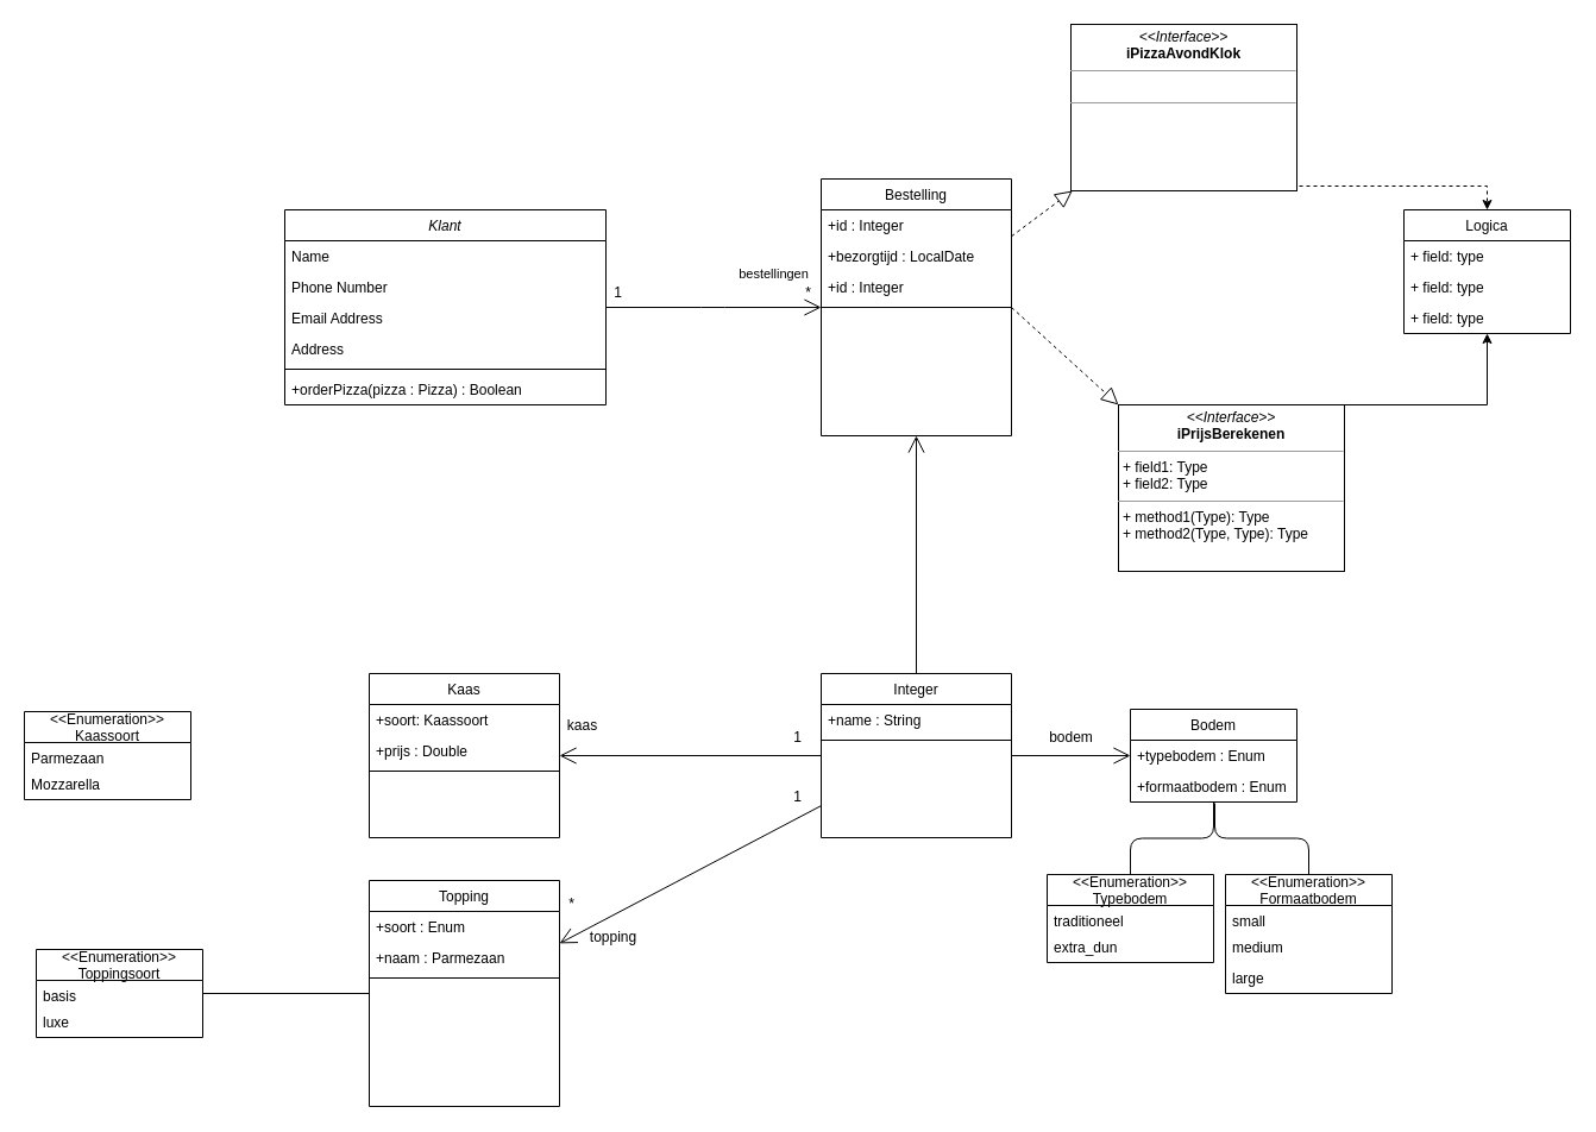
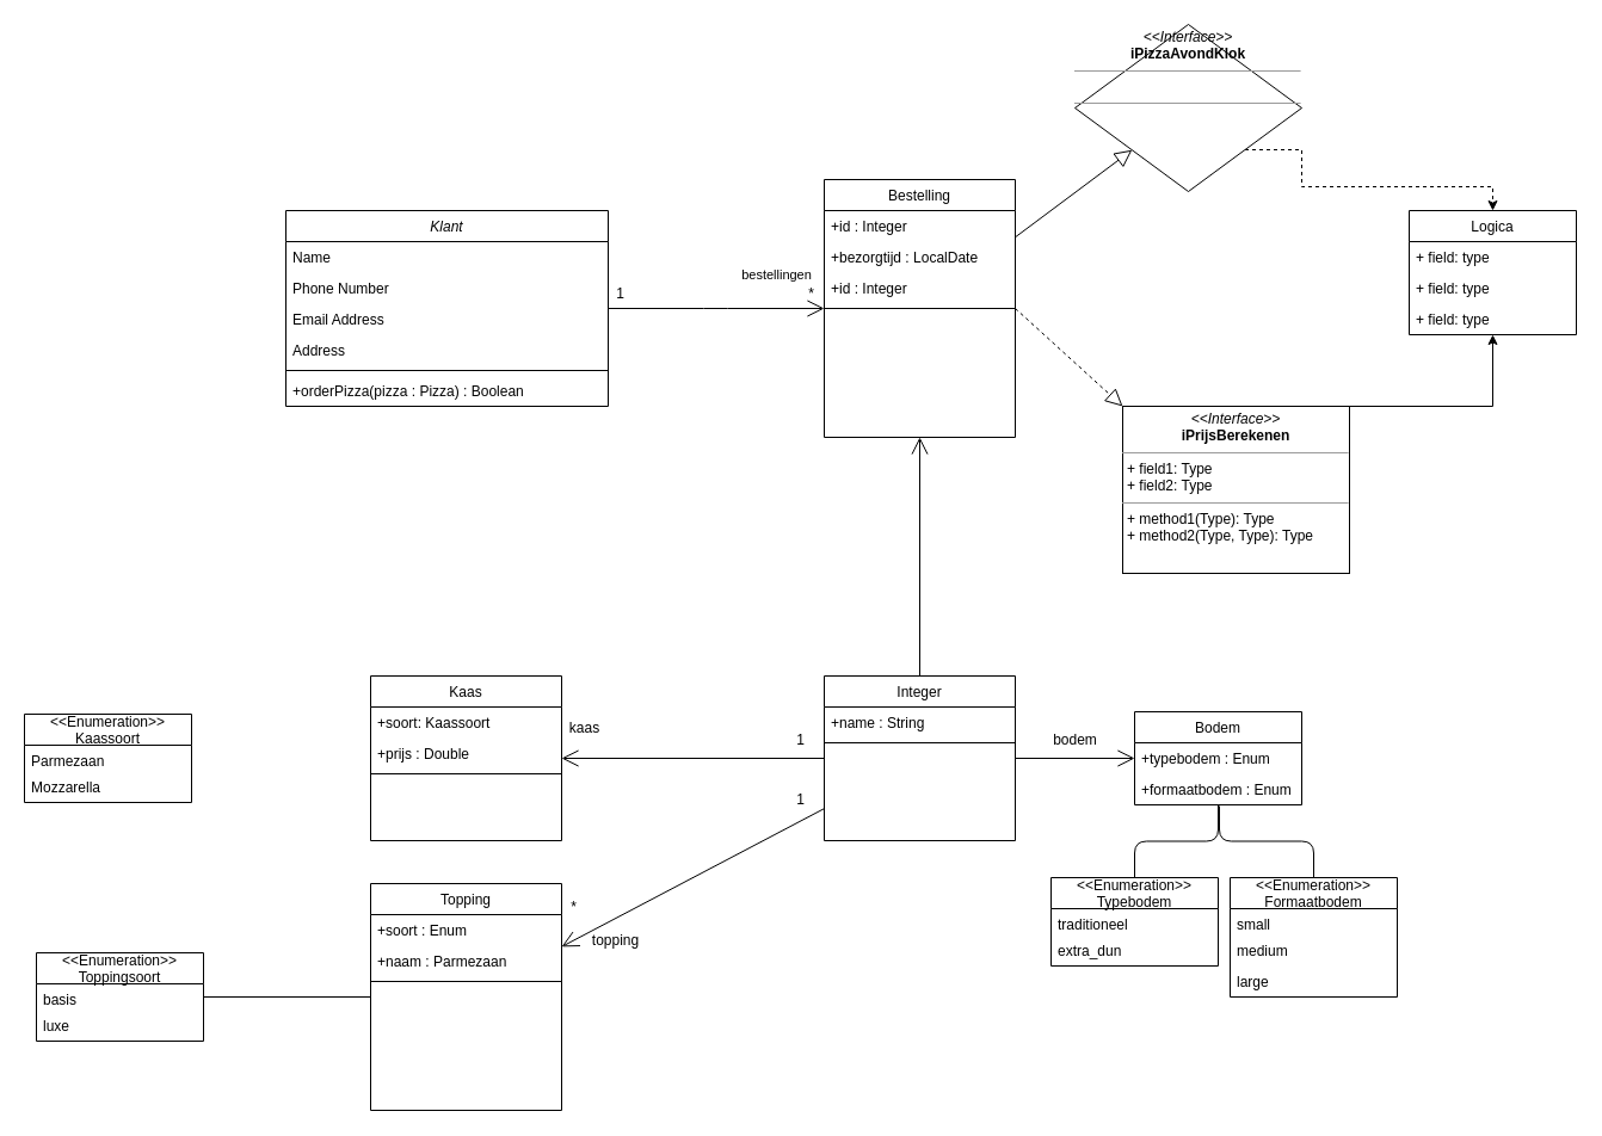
  <mxCell id="0" />
  <mxCell id="1" parent="0" />
  <mxCell id="2" value="bestellingen" style="endArrow=open;endSize=12;html=1;" parent="1" source="41" target="50" edge="1"><mxGeometry x="0.558" y="28" width="160" relative="1" as="geometry"><mxPoint x="529" y="256" as="sourcePoint" /><mxPoint x="689" y="256" as="targetPoint" /><Array as="points"><mxPoint x="599" y="258" /></Array><mxPoint as="offset" /></mxGeometry></mxCell>
  <mxCell id="3" value="1" style="text;html=1;align=center;verticalAlign=middle;resizable=0;points=[];autosize=1;" parent="1" vertex="1"><mxGeometry x="509" y="236" width="20" height="20" as="geometry" /></mxCell>
  <mxCell id="4" value="*" style="text;html=1;align=center;verticalAlign=middle;resizable=0;points=[];autosize=1;" parent="1" vertex="1"><mxGeometry x="669" y="236" width="20" height="20" as="geometry" /></mxCell>
  <mxCell id="5" value="" style="endArrow=open;endFill=1;endSize=12;html=1;" parent="1" source="6" target="27" edge="1"><mxGeometry width="160" relative="1" as="geometry"><mxPoint x="570" y="530" as="sourcePoint" /><mxPoint x="590" y="600" as="targetPoint" /></mxGeometry></mxCell>
  <mxCell id="6" value="Integer" style="swimlane;fontStyle=0;align=center;verticalAlign=top;childLayout=stackLayout;horizontal=1;startSize=26;horizontalStack=0;resizeParent=1;resizeLast=0;collapsible=1;marginBottom=0;rounded=0;shadow=0;strokeWidth=1;" parent="1" vertex="1"><mxGeometry x="690" y="566" width="160" height="138" as="geometry"><mxRectangle x="130" y="380" width="160" height="26" as="alternateBounds" /></mxGeometry></mxCell>
  <mxCell id="7" value="+name : String" style="text;align=left;verticalAlign=top;spacingLeft=4;spacingRight=4;overflow=hidden;rotatable=0;points=[[0,0.5],[1,0.5]];portConstraint=eastwest;" parent="6" vertex="1"><mxGeometry y="26" width="160" height="26" as="geometry" /></mxCell>
  <mxCell id="8" value="" style="line;html=1;strokeWidth=1;align=left;verticalAlign=middle;spacingTop=-1;spacingLeft=3;spacingRight=3;rotatable=0;labelPosition=right;points=[];portConstraint=eastwest;" parent="6" vertex="1"><mxGeometry y="52" width="160" height="8" as="geometry" /></mxCell>
  <mxCell id="9" value="" style="endArrow=none;html=1;edgeStyle=orthogonalEdgeStyle;exitX=0.507;exitY=1.038;exitDx=0;exitDy=0;exitPerimeter=0;" parent="1" source="21" target="14" edge="1"><mxGeometry relative="1" as="geometry"><mxPoint x="780" y="840" as="sourcePoint" /><mxPoint x="940" y="840" as="targetPoint" /></mxGeometry></mxCell>
  <mxCell id="10" value="" style="endArrow=none;html=1;edgeStyle=orthogonalEdgeStyle;" parent="1" source="19" target="11" edge="1"><mxGeometry relative="1" as="geometry"><mxPoint x="790" y="850" as="sourcePoint" /><mxPoint x="950" y="850" as="targetPoint" /></mxGeometry></mxCell>
  <mxCell id="11" value="&lt;&lt;Enumeration&gt;&gt;&#10;Typebodem" style="swimlane;fontStyle=0;childLayout=stackLayout;horizontal=1;startSize=26;fillColor=none;horizontalStack=0;resizeParent=1;resizeParentMax=0;resizeLast=0;collapsible=1;marginBottom=0;" parent="1" vertex="1"><mxGeometry x="880" y="735" width="140" height="74" as="geometry" /></mxCell>
  <mxCell id="12" value="traditioneel" style="text;strokeColor=none;fillColor=none;align=left;verticalAlign=top;spacingLeft=4;spacingRight=4;overflow=hidden;rotatable=0;points=[[0,0.5],[1,0.5]];portConstraint=eastwest;" parent="11" vertex="1"><mxGeometry y="26" width="140" height="22" as="geometry" /></mxCell>
  <mxCell id="13" value="extra_dun" style="text;strokeColor=none;fillColor=none;align=left;verticalAlign=top;spacingLeft=4;spacingRight=4;overflow=hidden;rotatable=0;points=[[0,0.5],[1,0.5]];portConstraint=eastwest;" parent="11" vertex="1"><mxGeometry y="48" width="140" height="26" as="geometry" /></mxCell>
  <mxCell id="14" value="&lt;&lt;Enumeration&gt;&gt;&#10;Formaatbodem" style="swimlane;fontStyle=0;childLayout=stackLayout;horizontal=1;startSize=26;fillColor=none;horizontalStack=0;resizeParent=1;resizeParentMax=0;resizeLast=0;collapsible=1;marginBottom=0;" parent="1" vertex="1"><mxGeometry x="1030" y="735" width="140" height="100" as="geometry" /></mxCell>
  <mxCell id="15" value="small" style="text;strokeColor=none;fillColor=none;align=left;verticalAlign=top;spacingLeft=4;spacingRight=4;overflow=hidden;rotatable=0;points=[[0,0.5],[1,0.5]];portConstraint=eastwest;" parent="14" vertex="1"><mxGeometry y="26" width="140" height="22" as="geometry" /></mxCell>
  <mxCell id="16" value="medium" style="text;strokeColor=none;fillColor=none;align=left;verticalAlign=top;spacingLeft=4;spacingRight=4;overflow=hidden;rotatable=0;points=[[0,0.5],[1,0.5]];portConstraint=eastwest;" parent="14" vertex="1"><mxGeometry y="48" width="140" height="26" as="geometry" /></mxCell>
  <mxCell id="17" value="large" style="text;strokeColor=none;fillColor=none;align=left;verticalAlign=top;spacingLeft=4;spacingRight=4;overflow=hidden;rotatable=0;points=[[0,0.5],[1,0.5]];portConstraint=eastwest;" parent="14" vertex="1"><mxGeometry y="74" width="140" height="26" as="geometry" /></mxCell>
  <mxCell id="18" value="" style="endArrow=open;endFill=1;endSize=12;html=1;" parent="1" source="6" target="19" edge="1"><mxGeometry width="160" relative="1" as="geometry"><mxPoint x="630" y="740" as="sourcePoint" /><mxPoint x="890" y="680" as="targetPoint" /></mxGeometry></mxCell>
  <mxCell id="19" value="Bodem" style="swimlane;fontStyle=0;childLayout=stackLayout;horizontal=1;startSize=26;fillColor=none;horizontalStack=0;resizeParent=1;resizeParentMax=0;resizeLast=0;collapsible=1;marginBottom=0;" parent="1" vertex="1"><mxGeometry x="950" y="596" width="140" height="78" as="geometry" /></mxCell>
  <mxCell id="20" value="+typebodem : Enum" style="text;strokeColor=none;fillColor=none;align=left;verticalAlign=top;spacingLeft=4;spacingRight=4;overflow=hidden;rotatable=0;points=[[0,0.5],[1,0.5]];portConstraint=eastwest;" parent="19" vertex="1"><mxGeometry y="26" width="140" height="26" as="geometry" /></mxCell>
  <mxCell id="21" value="+formaatbodem : Enum" style="text;strokeColor=none;fillColor=none;align=left;verticalAlign=top;spacingLeft=4;spacingRight=4;overflow=hidden;rotatable=0;points=[[0,0.5],[1,0.5]];portConstraint=eastwest;" parent="19" vertex="1"><mxGeometry y="52" width="140" height="26" as="geometry" /></mxCell>
  <mxCell id="22" value="bodem" style="text;html=1;align=center;verticalAlign=middle;resizable=0;points=[];autosize=1;" parent="1" vertex="1"><mxGeometry x="875" y="610" width="50" height="20" as="geometry" /></mxCell>
  <mxCell id="23" value="Topping" style="swimlane;fontStyle=0;align=center;verticalAlign=top;childLayout=stackLayout;horizontal=1;startSize=26;horizontalStack=0;resizeParent=1;resizeLast=0;collapsible=1;marginBottom=0;rounded=0;shadow=0;strokeWidth=1;" parent="1" vertex="1"><mxGeometry x="310" y="740" width="160" height="190" as="geometry"><mxRectangle x="130" y="380" width="160" height="26" as="alternateBounds" /></mxGeometry></mxCell>
  <mxCell id="24" value="+soort : Enum" style="text;align=left;verticalAlign=top;spacingLeft=4;spacingRight=4;overflow=hidden;rotatable=0;points=[[0,0.5],[1,0.5]];portConstraint=eastwest;" parent="23" vertex="1"><mxGeometry y="26" width="160" height="26" as="geometry" /></mxCell>
  <mxCell id="25" value="+naam : Parmezaan" style="text;align=left;verticalAlign=top;spacingLeft=4;spacingRight=4;overflow=hidden;rotatable=0;points=[[0,0.5],[1,0.5]];portConstraint=eastwest;" parent="23" vertex="1"><mxGeometry y="52" width="160" height="26" as="geometry" /></mxCell>
  <mxCell id="26" value="" style="line;html=1;strokeWidth=1;align=left;verticalAlign=middle;spacingTop=-1;spacingLeft=3;spacingRight=3;rotatable=0;labelPosition=right;points=[];portConstraint=eastwest;" parent="23" vertex="1"><mxGeometry y="78" width="160" height="8" as="geometry" /></mxCell>
  <mxCell id="27" value="Kaas" style="swimlane;fontStyle=0;align=center;verticalAlign=top;childLayout=stackLayout;horizontal=1;startSize=26;horizontalStack=0;resizeParent=1;resizeLast=0;collapsible=1;marginBottom=0;rounded=0;shadow=0;strokeWidth=1;" parent="1" vertex="1"><mxGeometry x="310" y="566" width="160" height="138" as="geometry"><mxRectangle x="130" y="380" width="160" height="26" as="alternateBounds" /></mxGeometry></mxCell>
  <mxCell id="28" value="+soort: Kaassoort" style="text;align=left;verticalAlign=top;spacingLeft=4;spacingRight=4;overflow=hidden;rotatable=0;points=[[0,0.5],[1,0.5]];portConstraint=eastwest;" parent="27" vertex="1"><mxGeometry y="26" width="160" height="26" as="geometry" /></mxCell>
  <mxCell id="29" value="+prijs : Double" style="text;align=left;verticalAlign=top;spacingLeft=4;spacingRight=4;overflow=hidden;rotatable=0;points=[[0,0.5],[1,0.5]];portConstraint=eastwest;rounded=0;shadow=0;html=0;" parent="27" vertex="1"><mxGeometry y="52" width="160" height="26" as="geometry" /></mxCell>
  <mxCell id="30" value="" style="line;html=1;strokeWidth=1;align=left;verticalAlign=middle;spacingTop=-1;spacingLeft=3;spacingRight=3;rotatable=0;labelPosition=right;points=[];portConstraint=eastwest;" parent="27" vertex="1"><mxGeometry y="78" width="160" height="8" as="geometry" /></mxCell>
  <mxCell id="31" value="" style="endArrow=open;endFill=1;endSize=12;html=1;" parent="1" source="6" target="23" edge="1"><mxGeometry width="160" relative="1" as="geometry"><mxPoint x="480" y="645" as="sourcePoint" /><mxPoint x="640" y="800" as="targetPoint" /></mxGeometry></mxCell>
  <mxCell id="32" value="" style="endArrow=none;html=1;edgeStyle=orthogonalEdgeStyle;" parent="1" source="36" target="23" edge="1"><mxGeometry relative="1" as="geometry"><mxPoint x="40" y="880" as="sourcePoint" /><mxPoint x="200" y="880" as="targetPoint" /></mxGeometry></mxCell>
  <mxCell id="33" value="&lt;&lt;Enumeration&gt;&gt;&#10;Kaassoort" style="swimlane;fontStyle=0;childLayout=stackLayout;horizontal=1;startSize=26;fillColor=none;horizontalStack=0;resizeParent=1;resizeParentMax=0;resizeLast=0;collapsible=1;marginBottom=0;" parent="1" vertex="1"><mxGeometry x="20" y="598" width="140" height="74" as="geometry" /></mxCell>
  <mxCell id="34" value="Parmezaan" style="text;strokeColor=none;fillColor=none;align=left;verticalAlign=top;spacingLeft=4;spacingRight=4;overflow=hidden;rotatable=0;points=[[0,0.5],[1,0.5]];portConstraint=eastwest;" parent="33" vertex="1"><mxGeometry y="26" width="140" height="22" as="geometry" /></mxCell>
  <mxCell id="35" value="Mozzarella" style="text;strokeColor=none;fillColor=none;align=left;verticalAlign=top;spacingLeft=4;spacingRight=4;overflow=hidden;rotatable=0;points=[[0,0.5],[1,0.5]];portConstraint=eastwest;" parent="33" vertex="1"><mxGeometry y="48" width="140" height="26" as="geometry" /></mxCell>
  <mxCell id="36" value="&lt;&lt;Enumeration&gt;&gt;&#10;Toppingsoort" style="swimlane;fontStyle=0;childLayout=stackLayout;horizontal=1;startSize=26;fillColor=none;horizontalStack=0;resizeParent=1;resizeParentMax=0;resizeLast=0;collapsible=1;marginBottom=0;" parent="1" vertex="1"><mxGeometry x="30" y="798" width="140" height="74" as="geometry" /></mxCell>
  <mxCell id="37" value="basis" style="text;strokeColor=none;fillColor=none;align=left;verticalAlign=top;spacingLeft=4;spacingRight=4;overflow=hidden;rotatable=0;points=[[0,0.5],[1,0.5]];portConstraint=eastwest;" parent="36" vertex="1"><mxGeometry y="26" width="140" height="22" as="geometry" /></mxCell>
  <mxCell id="38" value="luxe" style="text;strokeColor=none;fillColor=none;align=left;verticalAlign=top;spacingLeft=4;spacingRight=4;overflow=hidden;rotatable=0;points=[[0,0.5],[1,0.5]];portConstraint=eastwest;" parent="36" vertex="1"><mxGeometry y="48" width="140" height="26" as="geometry" /></mxCell>
  <mxCell id="39" value="kaas" style="text;html=1;align=center;verticalAlign=middle;resizable=0;points=[];autosize=1;" parent="1" vertex="1"><mxGeometry x="469" y="600" width="40" height="20" as="geometry" /></mxCell>
  <mxCell id="40" value="topping" style="text;html=1;align=center;verticalAlign=middle;resizable=0;points=[];autosize=1;" parent="1" vertex="1"><mxGeometry x="490" y="778" width="50" height="20" as="geometry" /></mxCell>
  <mxCell id="41" value="Klant" style="swimlane;fontStyle=2;align=center;verticalAlign=top;childLayout=stackLayout;horizontal=1;startSize=26;horizontalStack=0;resizeParent=1;resizeLast=0;collapsible=1;marginBottom=0;rounded=0;shadow=0;strokeWidth=1;" parent="1" vertex="1"><mxGeometry x="239" y="176" width="270" height="164" as="geometry"><mxRectangle x="230" y="140" width="160" height="26" as="alternateBounds" /></mxGeometry></mxCell>
  <mxCell id="42" value="Name" style="text;align=left;verticalAlign=top;spacingLeft=4;spacingRight=4;overflow=hidden;rotatable=0;points=[[0,0.5],[1,0.5]];portConstraint=eastwest;" parent="41" vertex="1"><mxGeometry y="26" width="270" height="26" as="geometry" /></mxCell>
  <mxCell id="43" value="Phone Number" style="text;align=left;verticalAlign=top;spacingLeft=4;spacingRight=4;overflow=hidden;rotatable=0;points=[[0,0.5],[1,0.5]];portConstraint=eastwest;rounded=0;shadow=0;html=0;" parent="41" vertex="1"><mxGeometry y="52" width="270" height="26" as="geometry" /></mxCell>
  <mxCell id="44" value="Email Address" style="text;align=left;verticalAlign=top;spacingLeft=4;spacingRight=4;overflow=hidden;rotatable=0;points=[[0,0.5],[1,0.5]];portConstraint=eastwest;rounded=0;shadow=0;html=0;" parent="41" vertex="1"><mxGeometry y="78" width="270" height="26" as="geometry" /></mxCell>
  <mxCell id="45" value="Address" style="text;align=left;verticalAlign=top;spacingLeft=4;spacingRight=4;overflow=hidden;rotatable=0;points=[[0,0.5],[1,0.5]];portConstraint=eastwest;rounded=0;shadow=0;html=0;" parent="41" vertex="1"><mxGeometry y="104" width="270" height="26" as="geometry" /></mxCell>
  <mxCell id="46" value="" style="line;html=1;strokeWidth=1;align=left;verticalAlign=middle;spacingTop=-1;spacingLeft=3;spacingRight=3;rotatable=0;labelPosition=right;points=[];portConstraint=eastwest;" parent="41" vertex="1"><mxGeometry y="130" width="270" height="8" as="geometry" /></mxCell>
  <mxCell id="47" value="+orderPizza(pizza : Pizza) : Boolean" style="text;align=left;verticalAlign=top;spacingLeft=4;spacingRight=4;overflow=hidden;rotatable=0;points=[[0,0.5],[1,0.5]];portConstraint=eastwest;" parent="41" vertex="1"><mxGeometry y="138" width="270" height="26" as="geometry" /></mxCell>
  <mxCell id="48" style="edgeStyle=orthogonalEdgeStyle;rounded=0;orthogonalLoop=1;jettySize=auto;html=1;exitX=1;exitY=0;exitDx=0;exitDy=0;" edge="1" parent="1" source="49" target="63"><mxGeometry relative="1" as="geometry"><Array as="points"><mxPoint x="1250" y="340" /></Array></mxGeometry></mxCell>
  <mxCell id="49" value="&lt;p style=&quot;margin: 0px ; margin-top: 4px ; text-align: center&quot;&gt;&lt;i&gt;&amp;lt;&amp;lt;Interface&amp;gt;&amp;gt;&lt;/i&gt;&lt;br&gt;&lt;b&gt;iPrijsBerekenen&lt;/b&gt;&lt;/p&gt;&lt;hr size=&quot;1&quot;&gt;&lt;p style=&quot;margin: 0px ; margin-left: 4px&quot;&gt;+ field1: Type&lt;br&gt;+ field2: Type&lt;/p&gt;&lt;hr size=&quot;1&quot;&gt;&lt;p style=&quot;margin: 0px ; margin-left: 4px&quot;&gt;+ method1(Type): Type&lt;br&gt;+ method2(Type, Type): Type&lt;/p&gt;" style="verticalAlign=top;align=left;overflow=fill;fontSize=12;fontFamily=Helvetica;html=1;" parent="1" vertex="1"><mxGeometry x="940" y="340" width="190" height="140" as="geometry" /></mxCell>
  <mxCell id="50" value="Bestelling" style="swimlane;fontStyle=0;align=center;verticalAlign=top;childLayout=stackLayout;horizontal=1;startSize=26;horizontalStack=0;resizeParent=1;resizeLast=0;collapsible=1;marginBottom=0;rounded=0;shadow=0;strokeWidth=1;" parent="1" vertex="1"><mxGeometry x="690" width="160" height="216" as="geometry" y="150"><mxRectangle x="550" y="140" width="160" height="26" as="alternateBounds" /></mxGeometry></mxCell>
  <mxCell id="51" value="+id : Integer" style="text;align=left;verticalAlign=top;spacingLeft=4;spacingRight=4;overflow=hidden;rotatable=0;points=[[0,0.5],[1,0.5]];portConstraint=eastwest;rounded=0;shadow=0;html=0;" parent="50" vertex="1"><mxGeometry y="26" width="160" height="26" as="geometry" /></mxCell>
  <mxCell id="52" value="+bezorgtijd : LocalDate" style="text;align=left;verticalAlign=top;spacingLeft=4;spacingRight=4;overflow=hidden;rotatable=0;points=[[0,0.5],[1,0.5]];portConstraint=eastwest;rounded=0;shadow=0;html=0;" parent="50" vertex="1"><mxGeometry y="52" width="160" height="26" as="geometry" /></mxCell>
  <mxCell id="53" value="+id : Integer" style="text;align=left;verticalAlign=top;spacingLeft=4;spacingRight=4;overflow=hidden;rotatable=0;points=[[0,0.5],[1,0.5]];portConstraint=eastwest;rounded=0;shadow=0;html=0;" parent="50" vertex="1"><mxGeometry y="78" width="160" height="26" as="geometry" /></mxCell>
  <mxCell id="54" value="" style="line;html=1;strokeWidth=1;align=left;verticalAlign=middle;spacingTop=-1;spacingLeft=3;spacingRight=3;rotatable=0;labelPosition=right;points=[];portConstraint=eastwest;" parent="50" vertex="1"><mxGeometry y="104" width="160" height="8" as="geometry" /></mxCell>
  <mxCell id="55" value="" style="endArrow=block;dashed=1;endFill=0;endSize=12;html=1;entryX=0;entryY=0;entryDx=0;entryDy=0;exitX=1;exitY=0.5;exitDx=0;exitDy=0;" parent="1" source="50" target="49" edge="1"><mxGeometry width="160" relative="1" as="geometry"><mxPoint x="960" y="258" as="sourcePoint" /><mxPoint x="1010" y="450" as="targetPoint" /></mxGeometry></mxCell>
  <mxCell id="56" style="edgeStyle=orthogonalEdgeStyle;rounded=0;orthogonalLoop=1;jettySize=auto;html=1;exitX=1;exitY=1;exitDx=0;exitDy=0;dashed=1;" edge="1" parent="1" source="57" target="63"><mxGeometry relative="1" as="geometry"><Array as="points"><mxPoint x="1090" y="156" /><mxPoint x="1250" y="156" /></Array></mxGeometry></mxCell>
- <mxCell id="57" value="&lt;p style=&quot;margin: 0px ; margin-top: 4px ; text-align: center&quot;&gt;&lt;i&gt;&amp;lt;&amp;lt;Interface&amp;gt;&amp;gt;&lt;/i&gt;&lt;br&gt;&lt;b&gt;iPizzaAvondKlok&lt;/b&gt;&lt;/p&gt;&lt;hr size=&quot;1&quot;&gt;&lt;p style=&quot;margin: 0px ; margin-left: 4px&quot;&gt;&lt;br&gt;&lt;/p&gt;&lt;hr size=&quot;1&quot;&gt;&lt;p style=&quot;margin: 0px ; margin-left: 4px&quot;&gt;&lt;br&gt;&lt;/p&gt;" style="verticalAlign=top;align=left;overflow=fill;fontSize=12;fontFamily=Helvetica;html=1;" parent="1" vertex="1"><mxGeometry x="900" y="20" width="190" height="140" as="geometry" /></mxCell>
- <mxCell id="58" value="" style="endArrow=block;dashed=1;endFill=0;endSize=12;html=1;" parent="1" source="50" target="57" edge="1"><mxGeometry width="160" relative="1" as="geometry"><mxPoint x="600" y="310" as="sourcePoint" /><mxPoint x="810" y="20" as="targetPoint" /><Array as="points" /></mxGeometry></mxCell>
+ <mxCell id="57" value="&lt;p style=&quot;margin: 0px ; margin-top: 4px ; text-align: center&quot;&gt;&lt;i&gt;&amp;lt;&amp;lt;Interface&amp;gt;&amp;gt;&lt;/i&gt;&lt;br&gt;&lt;b&gt;iPizzaAvondKlok&lt;/b&gt;&lt;/p&gt;&lt;hr size=&quot;1&quot;&gt;&lt;p style=&quot;margin: 0px ; margin-left: 4px&quot;&gt;&lt;br&gt;&lt;/p&gt;&lt;hr size=&quot;1&quot;&gt;&lt;p style=&quot;margin: 0px ; margin-left: 4px&quot;&gt;&lt;br&gt;&lt;/p&gt;" style="rhombus;verticalAlign=top;align=left;overflow=fill;fontSize=12;fontFamily=Helvetica;html=1;" parent="1" vertex="1"><mxGeometry x="900" y="20" width="190" height="140" as="geometry" /></mxCell>
+ <mxCell id="58" value="" style="endArrow=block;dashed=0;endFill=0;endSize=12;html=1;" parent="1" source="50" target="57" edge="1"><mxGeometry width="160" relative="1" as="geometry"><mxPoint x="600" y="310" as="sourcePoint" /><mxPoint x="810" y="20" as="targetPoint" /><Array as="points" /></mxGeometry></mxCell>
  <mxCell id="59" value="" style="endArrow=open;endFill=1;endSize=12;html=1;exitX=0.5;exitY=0;exitDx=0;exitDy=0;entryX=0.5;entryY=1;entryDx=0;entryDy=0;" parent="1" source="6" target="50" edge="1"><mxGeometry width="160" relative="1" as="geometry"><mxPoint x="710" y="470" as="sourcePoint" /><mxPoint x="870" y="470" as="targetPoint" /></mxGeometry></mxCell>
  <mxCell id="60" value="1" style="text;html=1;align=center;verticalAlign=middle;resizable=0;points=[];autosize=1;" vertex="1" parent="1"><mxGeometry x="660" y="660" width="20" height="20" as="geometry" /></mxCell>
  <mxCell id="61" value="*" style="text;html=1;align=center;verticalAlign=middle;resizable=0;points=[];autosize=1;" vertex="1" parent="1"><mxGeometry x="470" y="750" width="20" height="20" as="geometry" /></mxCell>
  <mxCell id="62" value="1" style="text;html=1;align=center;verticalAlign=middle;resizable=0;points=[];autosize=1;" vertex="1" parent="1"><mxGeometry x="660" y="610" width="20" height="20" as="geometry" /></mxCell>
  <mxCell id="63" value="Logica" style="swimlane;fontStyle=0;childLayout=stackLayout;horizontal=1;startSize=26;fillColor=none;horizontalStack=0;resizeParent=1;resizeParentMax=0;resizeLast=0;collapsible=1;marginBottom=0;" vertex="1" parent="1"><mxGeometry x="1180" y="176" width="140" height="104" as="geometry" /></mxCell>
  <mxCell id="64" value="+ field: type" style="text;strokeColor=none;fillColor=none;align=left;verticalAlign=top;spacingLeft=4;spacingRight=4;overflow=hidden;rotatable=0;points=[[0,0.5],[1,0.5]];portConstraint=eastwest;" vertex="1" parent="63"><mxGeometry y="26" width="140" height="26" as="geometry" /></mxCell>
  <mxCell id="65" value="+ field: type" style="text;strokeColor=none;fillColor=none;align=left;verticalAlign=top;spacingLeft=4;spacingRight=4;overflow=hidden;rotatable=0;points=[[0,0.5],[1,0.5]];portConstraint=eastwest;" vertex="1" parent="63"><mxGeometry y="52" width="140" height="26" as="geometry" /></mxCell>
  <mxCell id="66" value="+ field: type" style="text;strokeColor=none;fillColor=none;align=left;verticalAlign=top;spacingLeft=4;spacingRight=4;overflow=hidden;rotatable=0;points=[[0,0.5],[1,0.5]];portConstraint=eastwest;" vertex="1" parent="63"><mxGeometry y="78" width="140" height="26" as="geometry" /></mxCell>
